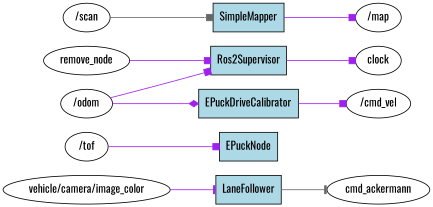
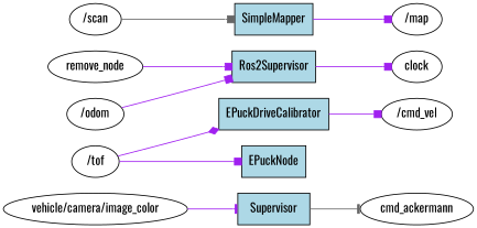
  digraph {
    fontname=Oswald
    rankdir=LR
    node [fillcolor=white fontname=Oswald shape=ellipse style=filled]
    edge [arrowhead=box color=purple fontname=Oswald]
-   LaneFollower [fillcolor=lightblue shape=box]
+   LaneFollower [fillcolor=lightblue shape=box label=Supervisor]
    cmd_ackermann
    "vehicle/camera/image_color"
    EPuckDriveCalibrator [fillcolor=lightblue shape=box]
    "/odom"
    Ros2Supervisor [fillcolor=lightblue shape=box]
    "/cmd_vel"
    EPuckNode [fillcolor=lightblue shape=box]
    SimpleMapper [fillcolor=lightblue shape=box]
    "/scan"
    "/map"
    "/tof"
    clock
    remove_node
    LaneFollower -> cmd_ackermann [arrowhead=tee color=gray40]
    "vehicle/camera/image_color" -> LaneFollower [arrowhead=tee]
    EPuckDriveCalibrator -> "/cmd_vel"
-   "/odom" -> EPuckDriveCalibrator [arrowhead=diamond]
+   "/tof" -> EPuckDriveCalibrator [arrowhead=diamond]
    "/odom" -> Ros2Supervisor
    Ros2Supervisor -> clock
    SimpleMapper -> "/map"
    "/scan" -> SimpleMapper [color=gray40]
    "/tof" -> EPuckNode
    remove_node -> Ros2Supervisor
  }
